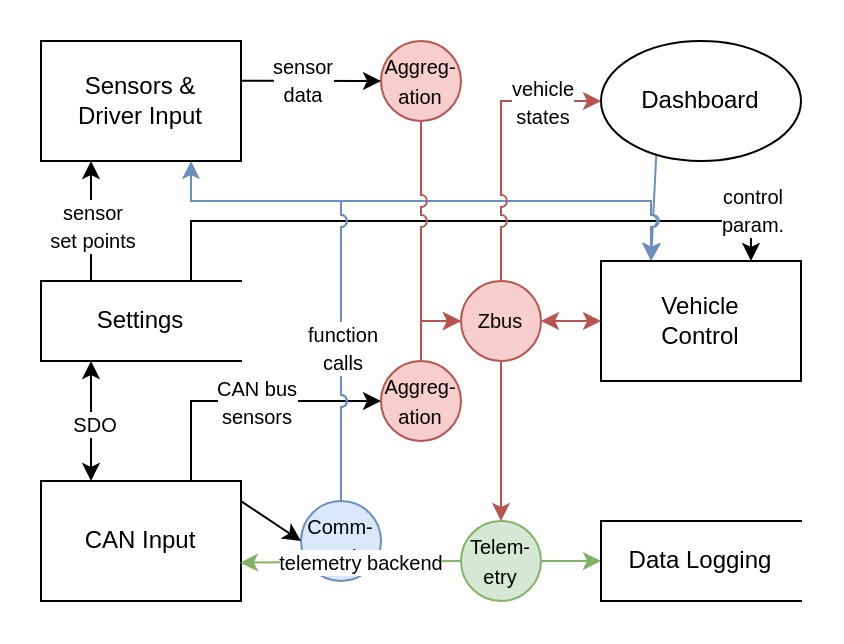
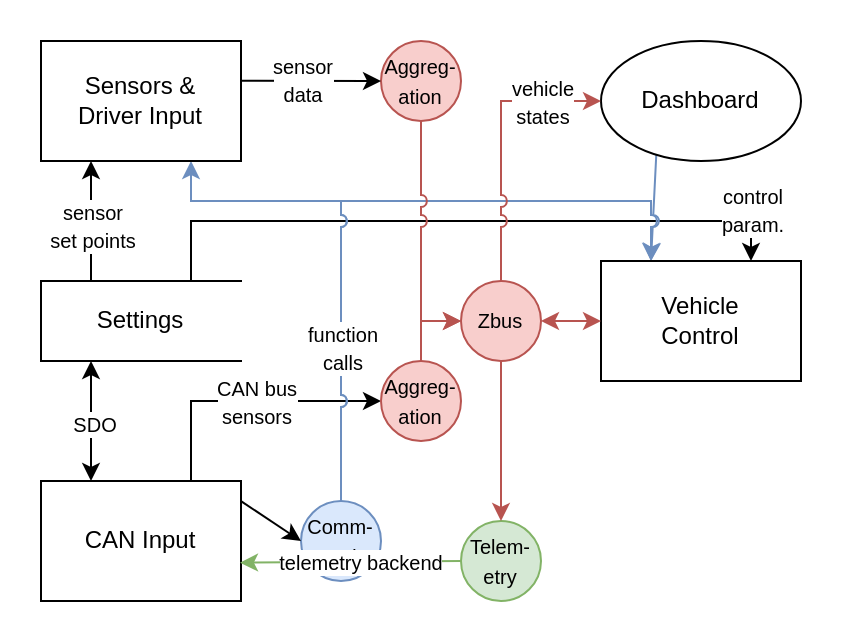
  <mxCell id="0" />
  <mxCell id="1" parent="0" />
  <mxCell id="2" style="edgeStyle=orthogonalEdgeStyle;html=1;rounded=0;curved=0;exitX=0.75;exitY=0;exitDx=0;exitDy=0;entryX=0;entryY=0.5;entryDx=0;entryDy=0;jumpStyle=arc;" parent="1" source="16" target="24" edge="1"><mxGeometry relative="1" as="geometry" /></mxCell>
  <mxCell id="3" value="&lt;font style=&quot;font-size: 10px;&quot;&gt;CAN bus&lt;/font&gt;&lt;div&gt;&lt;font style=&quot;font-size: 10px;&quot;&gt;sensors&lt;/font&gt;&lt;/div&gt;" style="edgeLabel;html=1;align=center;verticalAlign=middle;resizable=0;points=[];" parent="2" vertex="1" connectable="0"><mxGeometry x="0.074" relative="1" as="geometry"><mxPoint as="offset" /></mxGeometry></mxCell>
  <mxCell id="4" style="edgeStyle=orthogonalEdgeStyle;html=1;exitX=0.75;exitY=0;exitDx=0;exitDy=0;entryX=0.75;entryY=0;entryDx=0;entryDy=0;rounded=0;" parent="1" source="22" target="31" edge="1"><mxGeometry relative="1" as="geometry"><Array as="points"><mxPoint x="95" y="110" /><mxPoint x="375" y="110" /></Array></mxGeometry></mxCell>
  <mxCell id="5" value="&lt;div&gt;&lt;font style=&quot;font-size: 10px;&quot;&gt;control&lt;/font&gt;&lt;/div&gt;&lt;font style=&quot;font-size: 10px;&quot;&gt;param.&lt;/font&gt;" style="edgeLabel;html=1;align=center;verticalAlign=middle;resizable=0;points=[];" parent="4" vertex="1" connectable="0"><mxGeometry x="0.75" relative="1" as="geometry"><mxPoint x="21" y="-6" as="offset" /></mxGeometry></mxCell>
  <mxCell id="6" style="edgeStyle=orthogonalEdgeStyle;html=1;exitX=0.5;exitY=0;exitDx=0;exitDy=0;entryX=0.75;entryY=1;entryDx=0;entryDy=0;rounded=0;curved=0;fillColor=#dae8fc;strokeColor=#6c8ebf;jumpStyle=arc;" parent="1" source="19" target="9" edge="1"><mxGeometry relative="1" as="geometry"><Array as="points"><mxPoint x="170" y="100" /><mxPoint x="95" y="100" /></Array></mxGeometry></mxCell>
  <mxCell id="7" style="edgeStyle=orthogonalEdgeStyle;html=1;exitX=0.5;exitY=0;exitDx=0;exitDy=0;entryX=0.25;entryY=0;entryDx=0;entryDy=0;rounded=0;fillColor=#dae8fc;strokeColor=#6c8ebf;jumpStyle=arc;" parent="1" source="19" target="31" edge="1"><mxGeometry relative="1" as="geometry"><Array as="points"><mxPoint x="170" y="100" /><mxPoint x="325" y="100" /></Array></mxGeometry></mxCell>
  <mxCell id="8" value="&lt;font style=&quot;font-size: 10px;&quot;&gt;function&lt;/font&gt;&lt;div&gt;&lt;font style=&quot;font-size: 10px;&quot;&gt;calls&lt;/font&gt;&lt;/div&gt;" style="edgeLabel;html=1;align=center;verticalAlign=middle;resizable=0;points=[];" parent="7" vertex="1" connectable="0"><mxGeometry x="-0.339" y="1" relative="1" as="geometry"><mxPoint x="1" y="34" as="offset" /></mxGeometry></mxCell>
  <mxCell id="9" value="Sensors &amp;amp;&lt;div&gt;Driver Input&lt;/div&gt;" style="html=1;dashed=0;whiteSpace=wrap;" parent="1" vertex="1"><mxGeometry width="100" height="60" as="geometry" x="20" y="20" /></mxCell>
- <mxCell id="10" value="" style="edgeStyle=none;html=1;fillColor=#d5e8d4;strokeColor=#82b366;" parent="1" source="11" target="25" edge="1"><mxGeometry relative="1" as="geometry" /></mxCell>
  <mxCell id="11" value="&lt;font style=&quot;font-size: 10px;&quot;&gt;Telem-etry&lt;/font&gt;" style="shape=ellipse;html=1;dashed=0;whiteSpace=wrap;aspect=fixed;perimeter=ellipsePerimeter;fillColor=#d5e8d4;strokeColor=#82b366;" parent="1" vertex="1"><mxGeometry x="230" y="260" width="40" height="40" as="geometry" /></mxCell>
  <mxCell id="12" style="edgeStyle=orthogonalEdgeStyle;html=1;exitX=0.5;exitY=1;exitDx=0;exitDy=0;entryX=0;entryY=0.5;entryDx=0;entryDy=0;rounded=0;jumpStyle=arc;fillColor=#f8cecc;strokeColor=#b85450;" parent="1" source="13" target="36" edge="1"><mxGeometry relative="1" as="geometry" /></mxCell>
  <mxCell id="13" value="&lt;font style=&quot;font-size: 10px;&quot;&gt;Aggreg-ation&lt;/font&gt;" style="shape=ellipse;html=1;dashed=0;whiteSpace=wrap;aspect=fixed;perimeter=ellipsePerimeter;fillColor=#f8cecc;strokeColor=#b85450;" parent="1" vertex="1"><mxGeometry x="190" width="40" height="40" as="geometry" y="20" /></mxCell>
  <mxCell id="14" style="edgeStyle=none;html=1;exitX=0.25;exitY=0;exitDx=0;exitDy=0;entryX=0.25;entryY=1;entryDx=0;entryDy=0;startArrow=classic;startFill=1;" parent="1" source="16" target="22" edge="1"><mxGeometry relative="1" as="geometry" /></mxCell>
  <mxCell id="15" value="&lt;span style=&quot;font-size: 10px;&quot;&gt;SDO&lt;/span&gt;" style="edgeLabel;html=1;align=center;verticalAlign=middle;resizable=0;points=[];" parent="14" vertex="1" connectable="0"><mxGeometry x="-0.154" y="-1" relative="1" as="geometry"><mxPoint y="-4" as="offset" /></mxGeometry></mxCell>
  <mxCell id="16" value="CAN Input" style="html=1;dashed=0;whiteSpace=wrap;" parent="1" vertex="1"><mxGeometry y="240" width="100" height="60" as="geometry" x="20" /></mxCell>
  <mxCell id="17" style="edgeStyle=none;html=1;exitX=0.25;exitY=1;exitDx=0;exitDy=0;entryX=0.25;entryY=0;entryDx=0;entryDy=0;fillColor=#dae8fc;strokeColor=#6c8ebf;jumpStyle=arc;" parent="1" source="18" target="31" edge="1"><mxGeometry relative="1" as="geometry" /></mxCell>
  <mxCell id="18" value="Dashboard" style="ellipse;html=1;dashed=0;whiteSpace=wrap;" parent="1" vertex="1"><mxGeometry x="300" width="100" height="60" as="geometry" y="20" /></mxCell>
  <mxCell id="19" value="&lt;font style=&quot;font-size: 10px;&quot;&gt;Comm-&lt;/font&gt;&lt;div&gt;&lt;font style=&quot;font-size: 10px;&quot;&gt;and&lt;/font&gt;&lt;/div&gt;" style="shape=ellipse;html=1;dashed=0;whiteSpace=wrap;aspect=fixed;perimeter=ellipsePerimeter;fillColor=#dae8fc;strokeColor=#6c8ebf;" parent="1" vertex="1"><mxGeometry x="150" y="250" width="40" height="40" as="geometry" /></mxCell>
  <mxCell id="20" style="edgeStyle=orthogonalEdgeStyle;html=1;exitX=0.25;exitY=0;exitDx=0;exitDy=0;entryX=0.25;entryY=1;entryDx=0;entryDy=0;rounded=0;" parent="1" source="22" target="9" edge="1"><mxGeometry relative="1" as="geometry" /></mxCell>
  <mxCell id="21" value="&lt;font style=&quot;font-size: 10px;&quot;&gt;sensor&lt;/font&gt;&lt;div&gt;&lt;font style=&quot;font-size: 10px;&quot;&gt;set points&lt;/font&gt;&lt;/div&gt;" style="edgeLabel;html=1;align=center;verticalAlign=middle;resizable=0;points=[];" parent="20" vertex="1" connectable="0"><mxGeometry x="-0.064" relative="1" as="geometry"><mxPoint as="offset" /></mxGeometry></mxCell>
  <mxCell id="22" value="Settings" style="html=1;dashed=0;whiteSpace=wrap;shape=partialRectangle;right=0;" parent="1" vertex="1"><mxGeometry y="140" width="100" height="40" as="geometry" x="20" /></mxCell>
  <mxCell id="23" style="edgeStyle=orthogonalEdgeStyle;html=1;exitX=0.5;exitY=0;exitDx=0;exitDy=0;entryX=0;entryY=0.5;entryDx=0;entryDy=0;rounded=0;curved=0;jumpStyle=arc;fillColor=#f8cecc;strokeColor=#b85450;" parent="1" source="24" target="36" edge="1"><mxGeometry relative="1" as="geometry" /></mxCell>
  <mxCell id="24" value="&lt;font style=&quot;font-size: 10px;&quot;&gt;Aggreg-ation&lt;/font&gt;" style="shape=ellipse;html=1;dashed=0;whiteSpace=wrap;aspect=fixed;perimeter=ellipsePerimeter;fillColor=#f8cecc;strokeColor=#b85450;labelBorderColor=none;" parent="1" vertex="1"><mxGeometry x="190" y="180" width="40" height="40" as="geometry" /></mxCell>
- <mxCell id="25" value="Data Logging" style="html=1;dashed=0;whiteSpace=wrap;shape=partialRectangle;right=0;" parent="1" vertex="1"><mxGeometry x="300" y="260" width="100" height="40" as="geometry" /></mxCell>
  <mxCell id="26" style="edgeStyle=none;html=1;entryX=0.995;entryY=0.681;entryDx=0;entryDy=0;entryPerimeter=0;fillColor=#d5e8d4;strokeColor=#82b366;" parent="1" source="11" target="16" edge="1"><mxGeometry relative="1" as="geometry" /></mxCell>
  <mxCell id="27" value="&lt;font style=&quot;font-size: 10px;&quot;&gt;telemetry backend&lt;/font&gt;" style="edgeLabel;html=1;align=center;verticalAlign=middle;resizable=0;points=[];" parent="26" vertex="1" connectable="0"><mxGeometry x="-0.081" relative="1" as="geometry"><mxPoint as="offset" /></mxGeometry></mxCell>
  <mxCell id="28" style="edgeStyle=none;html=1;exitX=1;exitY=0.168;exitDx=0;exitDy=0;entryX=0;entryY=0.5;entryDx=0;entryDy=0;exitPerimeter=0;" parent="1" source="16" target="19" edge="1"><mxGeometry relative="1" as="geometry" /></mxCell>
  <mxCell id="29" style="edgeStyle=none;html=1;exitX=1;exitY=0.331;exitDx=0;exitDy=0;entryX=0;entryY=0.5;entryDx=0;entryDy=0;exitPerimeter=0;" parent="1" source="9" target="13" edge="1"><mxGeometry relative="1" as="geometry" /></mxCell>
  <mxCell id="30" value="&lt;font style=&quot;font-size: 10px;&quot;&gt;sensor&lt;/font&gt;&lt;div&gt;&lt;font style=&quot;font-size: 10px;&quot;&gt;data&lt;/font&gt;&lt;/div&gt;" style="edgeLabel;html=1;align=center;verticalAlign=middle;resizable=0;points=[];" parent="29" vertex="1" connectable="0"><mxGeometry x="-0.214" y="-1" relative="1" as="geometry"><mxPoint x="3" y="-1" as="offset" /></mxGeometry></mxCell>
  <mxCell id="31" value="Vehicle&lt;div&gt;Control&lt;/div&gt;" style="html=1;dashed=0;whiteSpace=wrap;" parent="1" vertex="1"><mxGeometry x="300" y="130" width="100" height="60" as="geometry" /></mxCell>
  <mxCell id="32" value="" style="edgeStyle=none;html=1;fillColor=#f8cecc;strokeColor=#b85450;" parent="1" source="36" target="11" edge="1"><mxGeometry relative="1" as="geometry" /></mxCell>
  <mxCell id="33" value="" style="edgeStyle=none;html=1;startArrow=classic;startFill=1;fillColor=#f8cecc;strokeColor=#b85450;" parent="1" source="36" target="31" edge="1"><mxGeometry relative="1" as="geometry" /></mxCell>
  <mxCell id="34" style="edgeStyle=orthogonalEdgeStyle;html=1;exitX=0.5;exitY=0;exitDx=0;exitDy=0;entryX=0;entryY=0.5;entryDx=0;entryDy=0;rounded=0;jumpStyle=arc;fillColor=#f8cecc;strokeColor=#b85450;" parent="1" source="36" target="18" edge="1"><mxGeometry relative="1" as="geometry" /></mxCell>
  <mxCell id="35" value="&lt;font style=&quot;font-size: 10px;&quot;&gt;vehicle&lt;/font&gt;&lt;div&gt;&lt;font style=&quot;font-size: 10px;&quot;&gt;states&lt;/font&gt;&lt;/div&gt;" style="edgeLabel;html=1;align=center;verticalAlign=middle;resizable=0;points=[];" parent="34" vertex="1" connectable="0"><mxGeometry x="0.817" y="-1" relative="1" as="geometry"><mxPoint x="-17" y="-1" as="offset" /></mxGeometry></mxCell>
  <mxCell id="36" value="&lt;font style=&quot;font-size: 10px;&quot;&gt;Zbus&lt;/font&gt;" style="shape=ellipse;html=1;dashed=0;whiteSpace=wrap;aspect=fixed;perimeter=ellipsePerimeter;fillColor=#f8cecc;strokeColor=#b85450;" parent="1" vertex="1"><mxGeometry x="230" y="140" width="40" height="40" as="geometry" /></mxCell>
